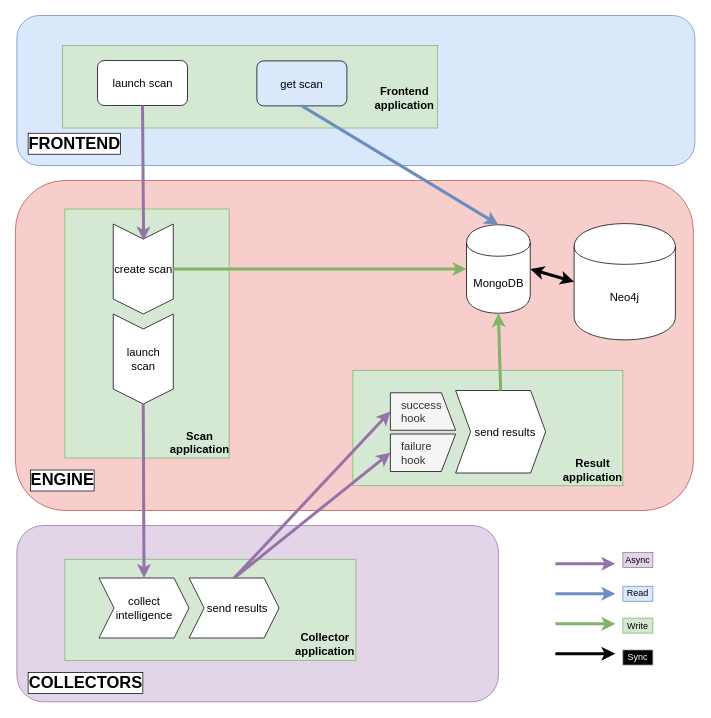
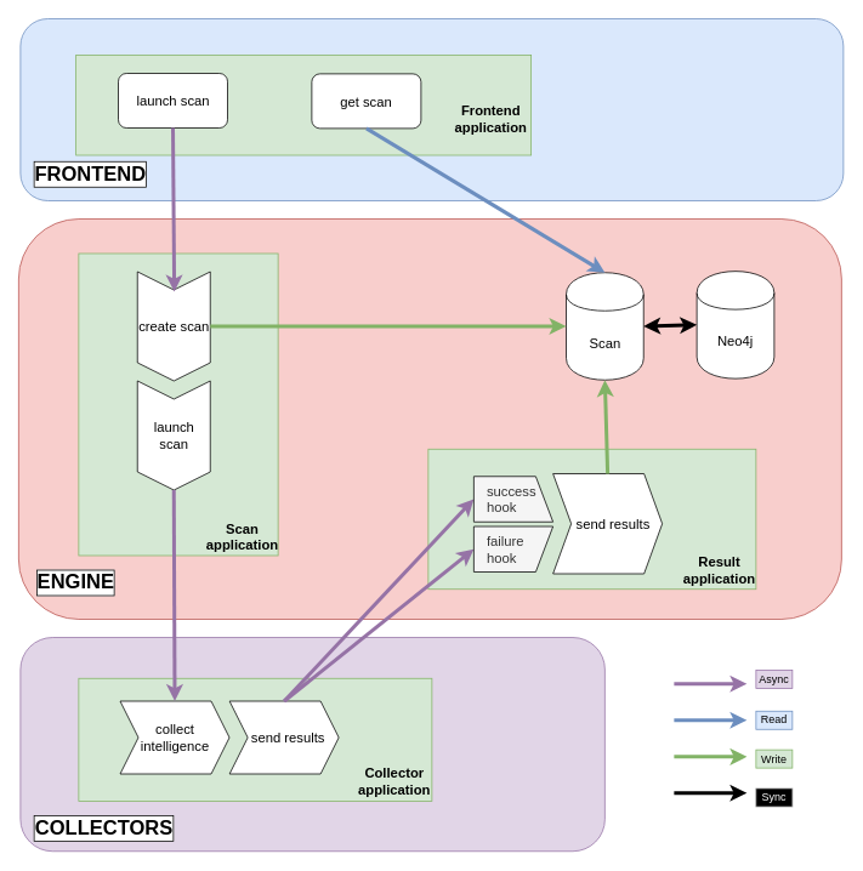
  <mxCell id="0" />
  <mxCell id="1" parent="0" />
  <mxCell id="2" value="" style="rounded=1;whiteSpace=wrap;html=1;fillColor=#e1d5e7;strokeColor=#9673a6;" vertex="1" parent="1"><mxGeometry x="22" y="700" width="642" height="235" as="geometry" /></mxCell>
  <mxCell id="3" value="" style="rounded=0;whiteSpace=wrap;html=1;fillColor=#d5e8d4;strokeColor=#82b366;glass=0;shadow=0;comic=0;" vertex="1" parent="1"><mxGeometry x="86" y="745" width="388" height="135" as="geometry" /></mxCell>
  <mxCell id="4" value="" style="rounded=1;whiteSpace=wrap;html=1;fillColor=#f8cecc;strokeColor=#b85450;" vertex="1" parent="1"><mxGeometry x="20" y="240" width="904" height="440" as="geometry" /></mxCell>
  <mxCell id="5" value="" style="rounded=0;whiteSpace=wrap;html=1;fillColor=#d5e8d4;strokeColor=#82b366;glass=0;shadow=0;comic=0;" vertex="1" parent="1"><mxGeometry x="470" y="493" width="360" height="154" as="geometry" /></mxCell>
  <mxCell id="6" value="" style="rounded=0;whiteSpace=wrap;html=1;fillColor=#d5e8d4;strokeColor=#82b366;glass=0;shadow=0;comic=0;" vertex="1" parent="1"><mxGeometry x="86" y="278" width="219" height="332" as="geometry" /></mxCell>
  <mxCell id="7" value="" style="rounded=1;whiteSpace=wrap;html=1;fillColor=#dae8fc;strokeColor=#6c8ebf;" vertex="1" parent="1"><mxGeometry x="22" y="20" width="904" height="200" as="geometry" /></mxCell>
  <mxCell id="8" value="" style="rounded=0;whiteSpace=wrap;html=1;fillColor=#d5e8d4;strokeColor=#82b366;glass=0;shadow=0;comic=0;" vertex="1" parent="1"><mxGeometry x="83" y="60" width="500" height="110" as="geometry" /></mxCell>
  <mxCell id="9" value="create scan" style="shape=step;perimeter=stepPerimeter;whiteSpace=wrap;html=1;fixedSize=1;gradientColor=none;direction=south;strokeWidth=1;strokeColor=#000000;fontSize=15;" vertex="1" parent="1"><mxGeometry x="150.5" y="298" width="80" height="120" as="geometry" /></mxCell>
- <mxCell id="10" value="MongoDB" style="shape=cylinder;whiteSpace=wrap;html=1;boundedLbl=1;backgroundOutline=1;fontSize=15;" vertex="1" parent="1"><mxGeometry x="621.5" y="299" width="85" height="118" as="geometry" /></mxCell>
+ <mxCell id="10" value="Scan" style="shape=cylinder;whiteSpace=wrap;html=1;boundedLbl=1;backgroundOutline=1;fontSize=15;" vertex="1" parent="1"><mxGeometry x="621.5" y="299" width="85" height="118" as="geometry" /></mxCell>
  <mxCell id="11" value="collect&lt;br style=&quot;font-size: 15px;&quot;&gt;intelligence" style="shape=step;perimeter=stepPerimeter;whiteSpace=wrap;html=1;fixedSize=1;gradientColor=none;direction=east;strokeWidth=1;strokeColor=#000000;fontSize=15;size=20;" vertex="1" parent="1"><mxGeometry x="131.5" y="770" width="120" height="80" as="geometry" /></mxCell>
  <mxCell id="12" value="&amp;nbsp; send results" style="shape=step;perimeter=stepPerimeter;whiteSpace=wrap;html=1;fixedSize=1;gradientColor=none;direction=east;strokeWidth=1;strokeColor=#000000;fontSize=15;" vertex="1" parent="1"><mxGeometry x="251.667" y="770" width="120" height="80" as="geometry" /></mxCell>
  <mxCell id="13" value="&amp;nbsp; &amp;nbsp;send results" style="shape=step;perimeter=stepPerimeter;whiteSpace=wrap;html=1;fixedSize=1;gradientColor=none;direction=east;strokeWidth=1;strokeColor=#000000;fontSize=15;" vertex="1" parent="1"><mxGeometry x="607" y="520" width="120" height="110" as="geometry" /></mxCell>
  <mxCell id="14" value="" style="endArrow=classic;html=1;entryX=0.5;entryY=1;entryDx=0;entryDy=0;exitX=0.5;exitY=0;exitDx=0;exitDy=0;strokeWidth=4;fillColor=#e1d5e7;strokeColor=#9673a6;" edge="1" parent="1" source="12" target="34"><mxGeometry width="50" height="50" relative="1" as="geometry"><mxPoint x="635" y="740" as="sourcePoint" /><mxPoint x="515" y="545" as="targetPoint" /></mxGeometry></mxCell>
  <mxCell id="15" value="" style="endArrow=classic;html=1;entryX=0.5;entryY=1;entryDx=0;entryDy=0;exitX=0.5;exitY=0;exitDx=0;exitDy=0;strokeWidth=4;fillColor=#e1d5e7;strokeColor=#9673a6;" edge="1" parent="1" source="12" target="35"><mxGeometry width="50" height="50" relative="1" as="geometry"><mxPoint x="109.457" y="565.652" as="sourcePoint" /><mxPoint x="519" y="613.773" as="targetPoint" /></mxGeometry></mxCell>
  <mxCell id="16" value="launch scan" style="rounded=1;whiteSpace=wrap;html=1;strokeWidth=1;strokeColor=#000000;fontSize=15;" vertex="1" parent="1"><mxGeometry x="129.5" y="80" width="120" height="60" as="geometry" /></mxCell>
  <mxCell id="17" value="launch scan" style="shape=step;perimeter=stepPerimeter;whiteSpace=wrap;html=1;fixedSize=1;gradientColor=none;direction=south;strokeWidth=1;strokeColor=#000000;fontSize=15;" vertex="1" parent="1"><mxGeometry x="150.5" y="418" width="80" height="120" as="geometry" /></mxCell>
  <mxCell id="18" value="" style="endArrow=classic;html=1;exitX=0.5;exitY=0;exitDx=0;exitDy=0;strokeWidth=4;fillColor=#d5e8d4;strokeColor=#82b366;entryX=0;entryY=0.5;entryDx=0;entryDy=0;" edge="1" parent="1" source="9" target="10"><mxGeometry width="50" height="50" relative="1" as="geometry"><mxPoint x="544" y="570" as="sourcePoint" /><mxPoint x="594" y="520" as="targetPoint" /></mxGeometry></mxCell>
  <mxCell id="19" value="" style="endArrow=classic;html=1;exitX=1;exitY=0.5;exitDx=0;exitDy=0;entryX=0.5;entryY=0;entryDx=0;entryDy=0;strokeWidth=4;fillColor=#e1d5e7;strokeColor=#9673a6;" edge="1" parent="1" source="17" target="11"><mxGeometry width="50" height="50" relative="1" as="geometry"><mxPoint x="584" y="660" as="sourcePoint" /><mxPoint x="634" y="610" as="targetPoint" /></mxGeometry></mxCell>
  <mxCell id="20" value="" style="endArrow=classic;html=1;entryX=0.5;entryY=1;entryDx=0;entryDy=0;exitX=0.5;exitY=0;exitDx=0;exitDy=0;strokeWidth=4;fillColor=#d5e8d4;strokeColor=#82b366;" edge="1" parent="1" source="13" target="10"><mxGeometry width="50" height="50" relative="1" as="geometry"><mxPoint x="664" y="660" as="sourcePoint" /><mxPoint x="714" y="610" as="targetPoint" /></mxGeometry></mxCell>
  <mxCell id="21" value="" style="endArrow=classic;html=1;exitX=0.5;exitY=1;exitDx=0;exitDy=0;strokeWidth=4;fillColor=#e1d5e7;strokeColor=#9673a6;" edge="1" parent="1" source="16"><mxGeometry width="50" height="50" relative="1" as="geometry"><mxPoint x="-46" y="350" as="sourcePoint" /><mxPoint x="191" y="320" as="targetPoint" /></mxGeometry></mxCell>
  <mxCell id="22" value="" style="endArrow=classic;html=1;strokeWidth=4;fillColor=#d5e8d4;strokeColor=#82b366;" edge="1" parent="1"><mxGeometry width="50" height="50" relative="1" as="geometry"><mxPoint x="740" y="831.1" as="sourcePoint" /><mxPoint x="820" y="831.1" as="targetPoint" /></mxGeometry></mxCell>
  <mxCell id="23" value="" style="endArrow=classic;html=1;strokeWidth=4;fillColor=#f8cecc;strokeColor=#000000;" edge="1" parent="1"><mxGeometry width="50" height="50" relative="1" as="geometry"><mxPoint x="740" y="871" as="sourcePoint" /><mxPoint x="820" y="871" as="targetPoint" /></mxGeometry></mxCell>
  <mxCell id="24" value="" style="endArrow=classic;html=1;strokeWidth=4;fillColor=#dae8fc;strokeColor=#6c8ebf;" edge="1" parent="1"><mxGeometry width="50" height="50" relative="1" as="geometry"><mxPoint x="740" y="791" as="sourcePoint" /><mxPoint x="820" y="791" as="targetPoint" /></mxGeometry></mxCell>
  <mxCell id="25" value="" style="endArrow=classic;startArrow=classic;html=1;strokeWidth=4;entryX=0;entryY=0.5;entryDx=0;entryDy=0;exitX=1;exitY=0.5;exitDx=0;exitDy=0;" edge="1" parent="1" source="10" target="26"><mxGeometry width="50" height="50" relative="1" as="geometry"><mxPoint x="374" y="230" as="sourcePoint" /><mxPoint x="744" y="358" as="targetPoint" /></mxGeometry></mxCell>
- <mxCell id="26" value="Neo4j" style="shape=cylinder;whiteSpace=wrap;html=1;boundedLbl=1;backgroundOutline=1;fontSize=15;" vertex="1" parent="1"><mxGeometry x="765" y="297.5" width="135" height="155" as="geometry" /></mxCell>
- <mxCell id="27" value="get scan" style="rounded=1;whiteSpace=wrap;html=1;strokeWidth=1;strokeColor=#000000;fontSize=15;fillColor=#dae8fc;" vertex="1" parent="1"><mxGeometry x="342" y="80.5" width="120" height="60" as="geometry" /></mxCell>
+ <mxCell id="26" value="Neo4j" style="shape=cylinder;whiteSpace=wrap;html=1;boundedLbl=1;backgroundOutline=1;fontSize=15;" vertex="1" parent="1"><mxGeometry x="765" y="297.5" width="85" height="118" as="geometry" /></mxCell>
+ <mxCell id="27" value="get scan" style="rounded=1;whiteSpace=wrap;html=1;strokeWidth=1;strokeColor=#000000;fontSize=15;" vertex="1" parent="1"><mxGeometry x="342" y="80.5" width="120" height="60" as="geometry" /></mxCell>
  <mxCell id="28" value="" style="endArrow=classic;html=1;strokeWidth=4;fillColor=#e1d5e7;strokeColor=#9673a6;" edge="1" parent="1"><mxGeometry width="50" height="50" relative="1" as="geometry"><mxPoint x="740" y="751" as="sourcePoint" /><mxPoint x="820" y="751" as="targetPoint" /></mxGeometry></mxCell>
  <mxCell id="29" value="" style="endArrow=classic;html=1;strokeColor=#6c8ebf;strokeWidth=4;exitX=0.5;exitY=1;exitDx=0;exitDy=0;fillColor=#dae8fc;entryX=0.5;entryY=0;entryDx=0;entryDy=0;" edge="1" parent="1" source="27" target="10"><mxGeometry width="50" height="50" relative="1" as="geometry"><mxPoint x="-146" y="300" as="sourcePoint" /><mxPoint x="994" y="250" as="targetPoint" /></mxGeometry></mxCell>
  <mxCell id="30" value="Async" style="text;html=1;strokeColor=#9673a6;fillColor=#e1d5e7;align=center;verticalAlign=middle;whiteSpace=wrap;rounded=0;" vertex="1" parent="1"><mxGeometry x="830" y="736" width="40" height="20" as="geometry" /></mxCell>
  <mxCell id="31" value="Read" style="text;html=1;strokeColor=#6c8ebf;fillColor=#dae8fc;align=center;verticalAlign=middle;whiteSpace=wrap;rounded=0;" vertex="1" parent="1"><mxGeometry x="830" y="781" width="40" height="20" as="geometry" /></mxCell>
  <mxCell id="32" value="Write" style="text;html=1;strokeColor=#82b366;fillColor=#d5e8d4;align=center;verticalAlign=middle;whiteSpace=wrap;rounded=0;" vertex="1" parent="1"><mxGeometry x="830" y="823.5" width="40" height="20" as="geometry" /></mxCell>
  <mxCell id="33" value="Sync" style="text;html=1;strokeColor=#999999;fillColor=#000000;align=center;verticalAlign=middle;whiteSpace=wrap;rounded=0;fontColor=#FFFFFF;" vertex="1" parent="1"><mxGeometry x="830" y="866" width="40" height="20" as="geometry" /></mxCell>
  <mxCell id="34" value="&amp;nbsp; &amp;nbsp;success&lt;br style=&quot;font-size: 15px&quot;&gt;&amp;nbsp; &amp;nbsp;hook" style="shape=manualInput;whiteSpace=wrap;html=1;fillColor=#f5f5f5;fontColor=#333333;strokeColor=#000000;direction=south;align=left;rotation=0;size=19;strokeWidth=1;fontSize=15;" vertex="1" parent="1"><mxGeometry x="520" y="523" width="87" height="50" as="geometry" /></mxCell>
  <mxCell id="35" value="&amp;nbsp; &amp;nbsp;failure&lt;br style=&quot;font-size: 15px;&quot;&gt;&amp;nbsp; &amp;nbsp;hook" style="shape=manualInput;whiteSpace=wrap;html=1;fillColor=#f5f5f5;fontColor=#333333;strokeColor=#000000;direction=south;align=left;rotation=0;size=19;flipH=0;flipV=1;strokeWidth=1;fontSize=15;" vertex="1" parent="1"><mxGeometry x="520" y="578" width="87" height="50" as="geometry" /></mxCell>
  <mxCell id="36" value="Scan application" style="text;html=1;strokeColor=none;fillColor=none;align=center;verticalAlign=middle;whiteSpace=wrap;rounded=0;fontColor=#000000;fontSize=15;fontStyle=1;labelBorderColor=none;labelBackgroundColor=none;" vertex="1" parent="1"><mxGeometry x="245.5" y="579" width="40" height="20" as="geometry" /></mxCell>
  <mxCell id="37" value="Result application" style="text;html=1;strokeColor=none;fillColor=none;align=center;verticalAlign=middle;whiteSpace=wrap;rounded=0;fontColor=#000000;fontSize=15;fontStyle=1;labelBorderColor=none;labelBackgroundColor=none;" vertex="1" parent="1"><mxGeometry x="770" y="616" width="40" height="20" as="geometry" /></mxCell>
  <mxCell id="38" value="Collector application" style="text;html=1;strokeColor=none;fillColor=none;align=center;verticalAlign=middle;whiteSpace=wrap;rounded=0;fontColor=#000000;fontSize=15;fontStyle=1;labelBorderColor=none;labelBackgroundColor=none;" vertex="1" parent="1"><mxGeometry x="413" y="848" width="40" height="20" as="geometry" /></mxCell>
  <mxCell id="39" value="Frontend application" style="text;html=1;strokeColor=none;fillColor=none;align=center;verticalAlign=middle;whiteSpace=wrap;rounded=0;fontColor=#000000;fontSize=15;fontStyle=1;labelBorderColor=none;labelBackgroundColor=none;" vertex="1" parent="1"><mxGeometry x="519" y="119.5" width="40" height="20" as="geometry" /></mxCell>
  <mxCell id="40" value="FRONTEND" style="text;html=1;strokeColor=none;fillColor=none;align=center;verticalAlign=middle;whiteSpace=wrap;rounded=0;shadow=0;glass=0;comic=0;labelBackgroundColor=#ffffff;fontSize=22;fontColor=#000000;fontStyle=1;labelBorderColor=#000000;spacingTop=1;" vertex="1" parent="1"><mxGeometry x="79" y="180" width="40" height="20" as="geometry" /></mxCell>
  <mxCell id="41" value="ENGINE" style="text;html=1;strokeColor=none;fillColor=none;align=center;verticalAlign=middle;whiteSpace=wrap;rounded=0;shadow=0;glass=0;comic=0;labelBackgroundColor=#ffffff;fontSize=22;fontColor=#000000;fontStyle=1;labelBorderColor=#000000;" vertex="1" parent="1"><mxGeometry x="63" y="630" width="40" height="20" as="geometry" /></mxCell>
  <mxCell id="42" value="COLLECTORS" style="text;html=1;strokeColor=none;fillColor=none;align=center;verticalAlign=middle;whiteSpace=wrap;rounded=0;shadow=0;glass=0;comic=0;labelBackgroundColor=#ffffff;fontSize=22;fontColor=#000000;fontStyle=1;labelBorderColor=#000000;" vertex="1" parent="1"><mxGeometry x="94" y="900" width="40" height="20" as="geometry" /></mxCell>
